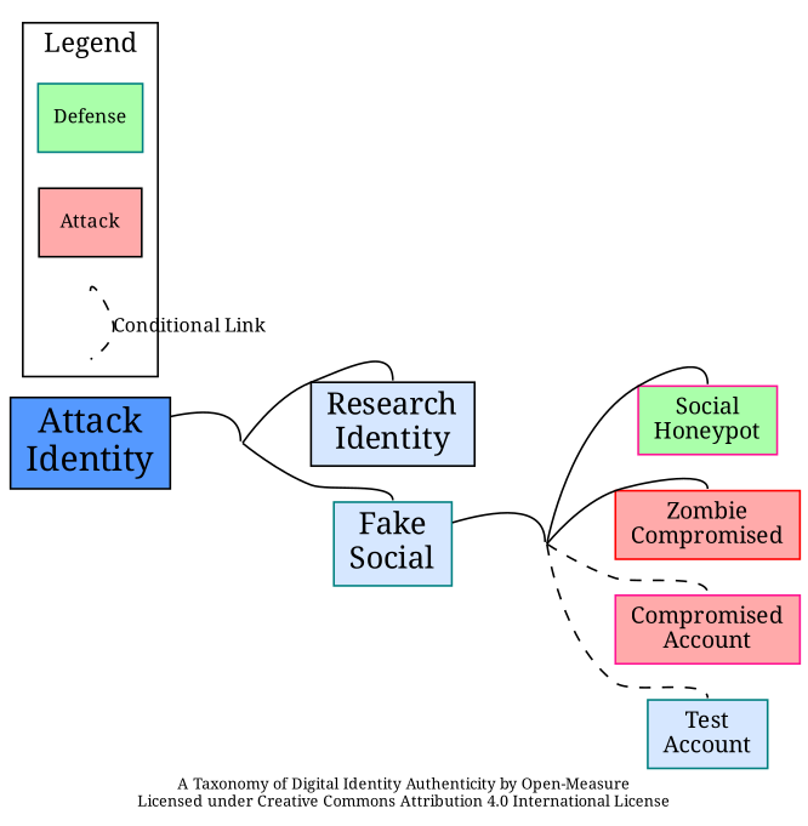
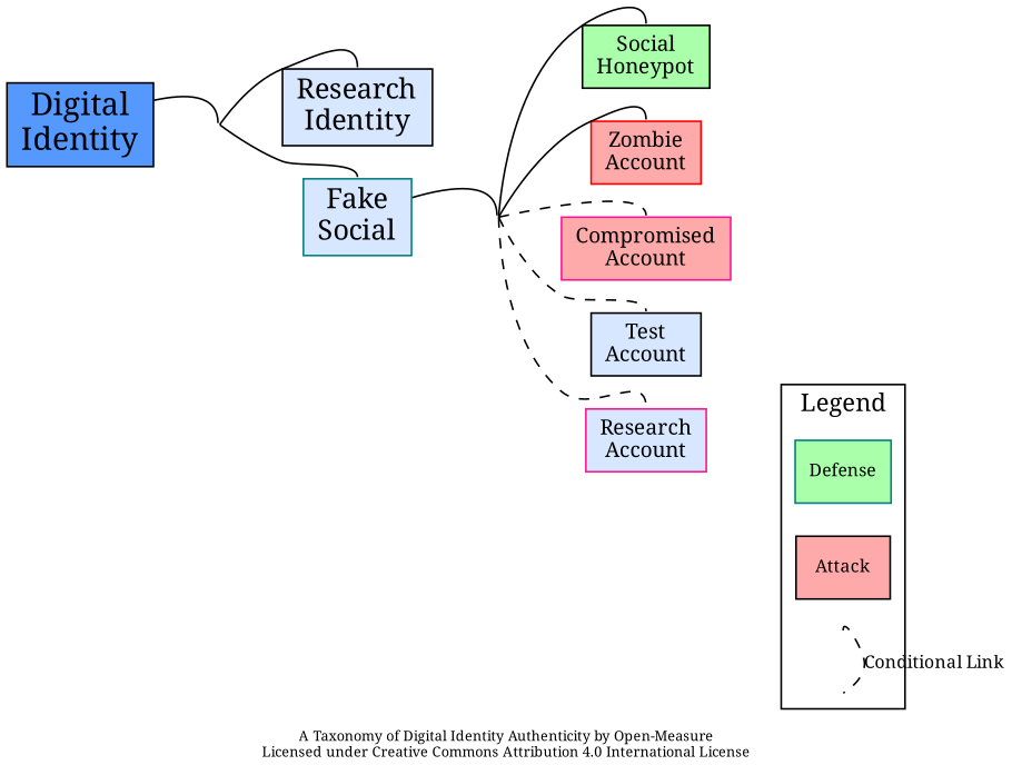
  digraph {
    fontname="Noto Serif"
    fontsize=8
    label="A Taxonomy of Digital Identity Authenticity by Open-Measure\nLicensed under Creative Commons Attribution 4.0 International License"
    rankdir=LR
    splines=spline
    node [fillcolor="#d6e7ff" fontname="Noto Serif" fontsize=12 shape=record style=filled]
    edge [dir=none fontname="Noto Serif" headport=n]
    n1 [color=black fontsize=16 label="Research\nIdentity"]
    n2 [color=teal fontsize=16 label="Fake\nSocial"]
-   n3 [color=deeppink fillcolor="#aaffaa" label="Social\nHoneypot"]
-   n4 [color=red fillcolor="#ffaaaa" label="Zombie\nCompromised"]
+   n3 [color=black fillcolor="#aaffaa" label="Social\nHoneypot"]
+   n4 [color=red fillcolor="#ffaaaa" label="Zombie\nAccount"]
    n5 [color=deeppink fillcolor="#ffaaaa" label="Compromised\nAccount"]
-   n6 [color=teal label="Test\nAccount"]
+   n6 [color=black label="Test\nAccount"]
+   n7 [color=deeppink label="Research\nAccount"]
    n8 [color=teal fillcolor="#aaffaa" fontsize=10 label=Defense]
    n9 [color=black fillcolor="#ffaaaa" fontsize=10 label=Attack]
    n_dash_tail [shape=point style=invis width=0]
    n_dash_head [shape=point style=invis width=0]
    n_level_3_fake [shape=point style=invis width=0]
-   n13 [color=black fillcolor="#5599ff" fontsize=18 label="Attack\nIdentity"]
+   n13 [color=black fillcolor="#5599ff" fontsize=18 label="Digital\nIdentity"]
    n_level_2 [shape=point style=invis width=0]
    subgraph sub_1 {
      rank=same
      n1
      n2
    }
    subgraph sub_2 {
      rank=same
      n3
      n4
      n5
      n6
+     n7
    }
    subgraph cluster_3 {
      fontsize=14
      label=Legend
      subgraph sub_4 {
        fontsize=14
        label=Legend
        rank=same
        n8
        n9
        n_dash_tail
        n_dash_head
      }
    }
    n2 -> n_level_3_fake
+   n7 -> n8 [style=invis]
    n_dash_tail -> n_dash_head [fontsize=10 label="Conditional Link" style=dashed]
    n_level_3_fake -> n3
    n_level_3_fake -> n4
    n_level_3_fake -> n5 [style=dashed]
    n_level_3_fake -> n6 [style=dashed]
+   n_level_3_fake -> n7 [style=dashed]
    n13 -> n_level_2
    n_level_2 -> n1
    n_level_2 -> n2
  }
